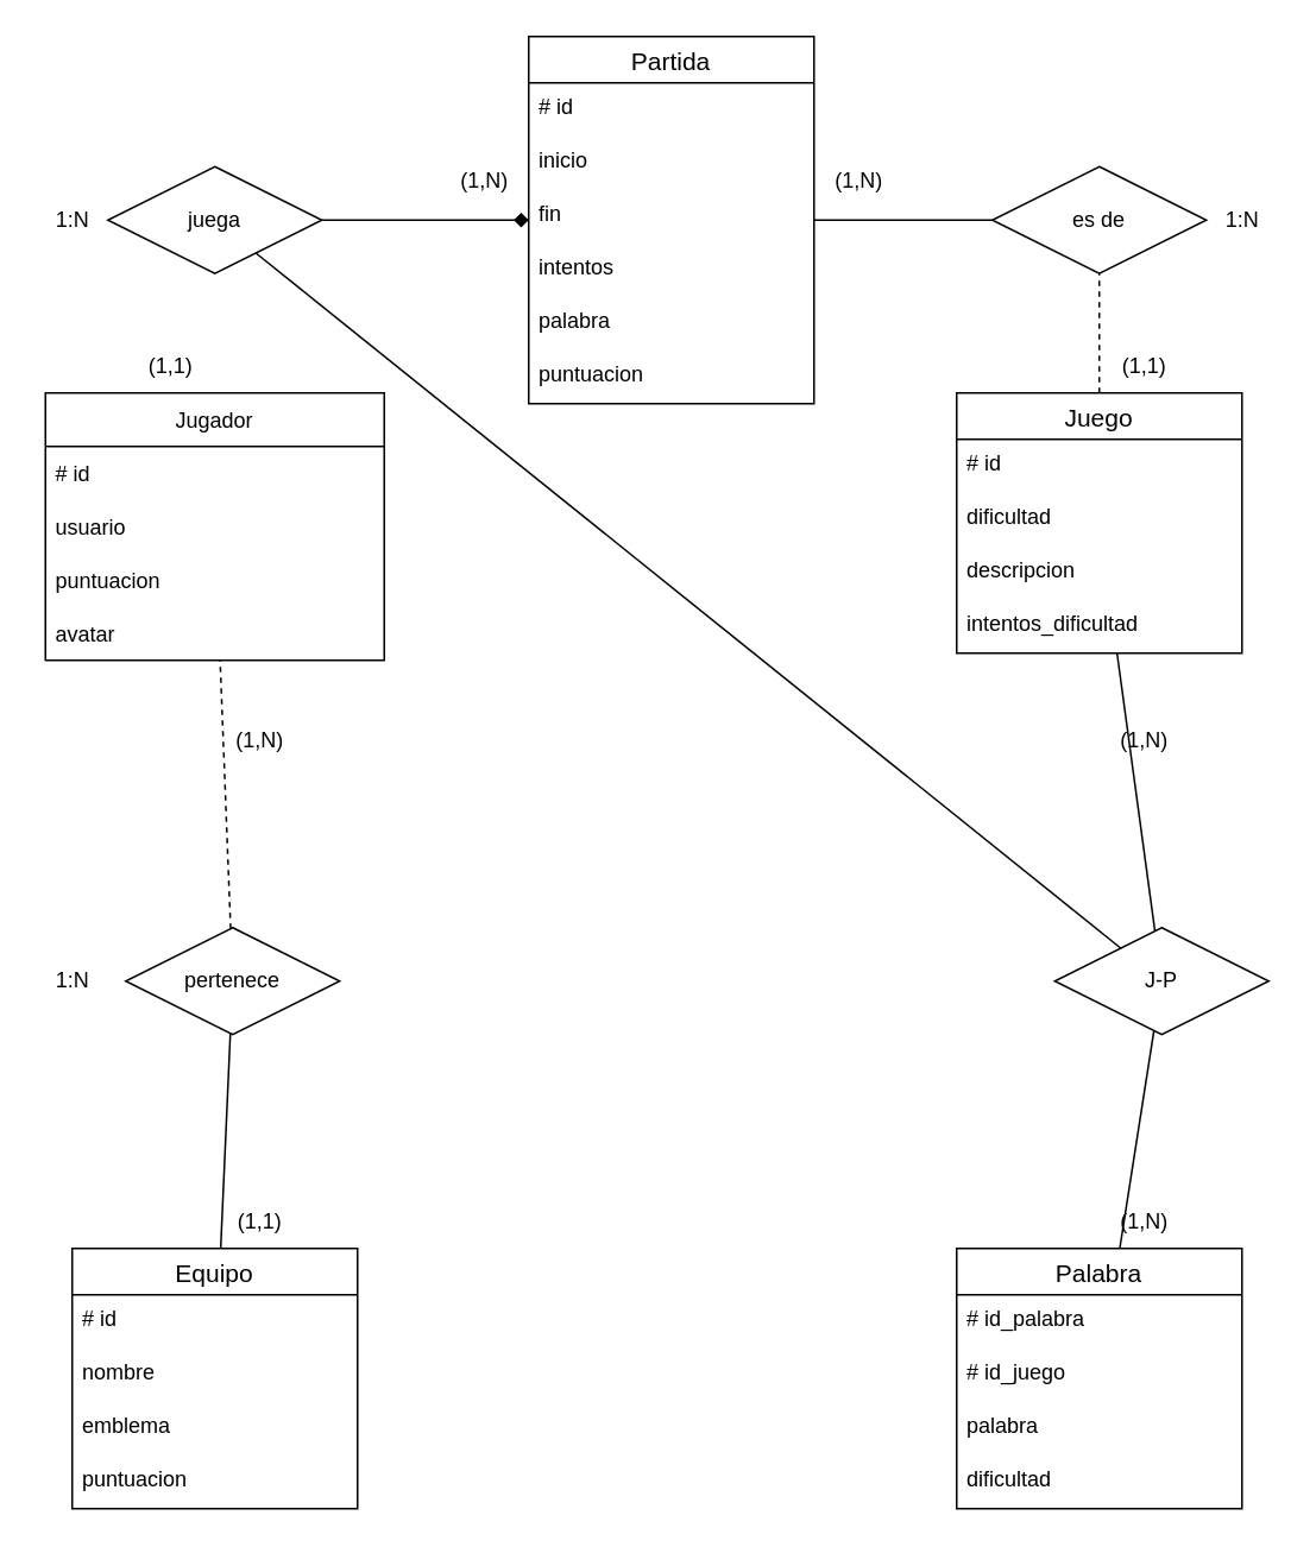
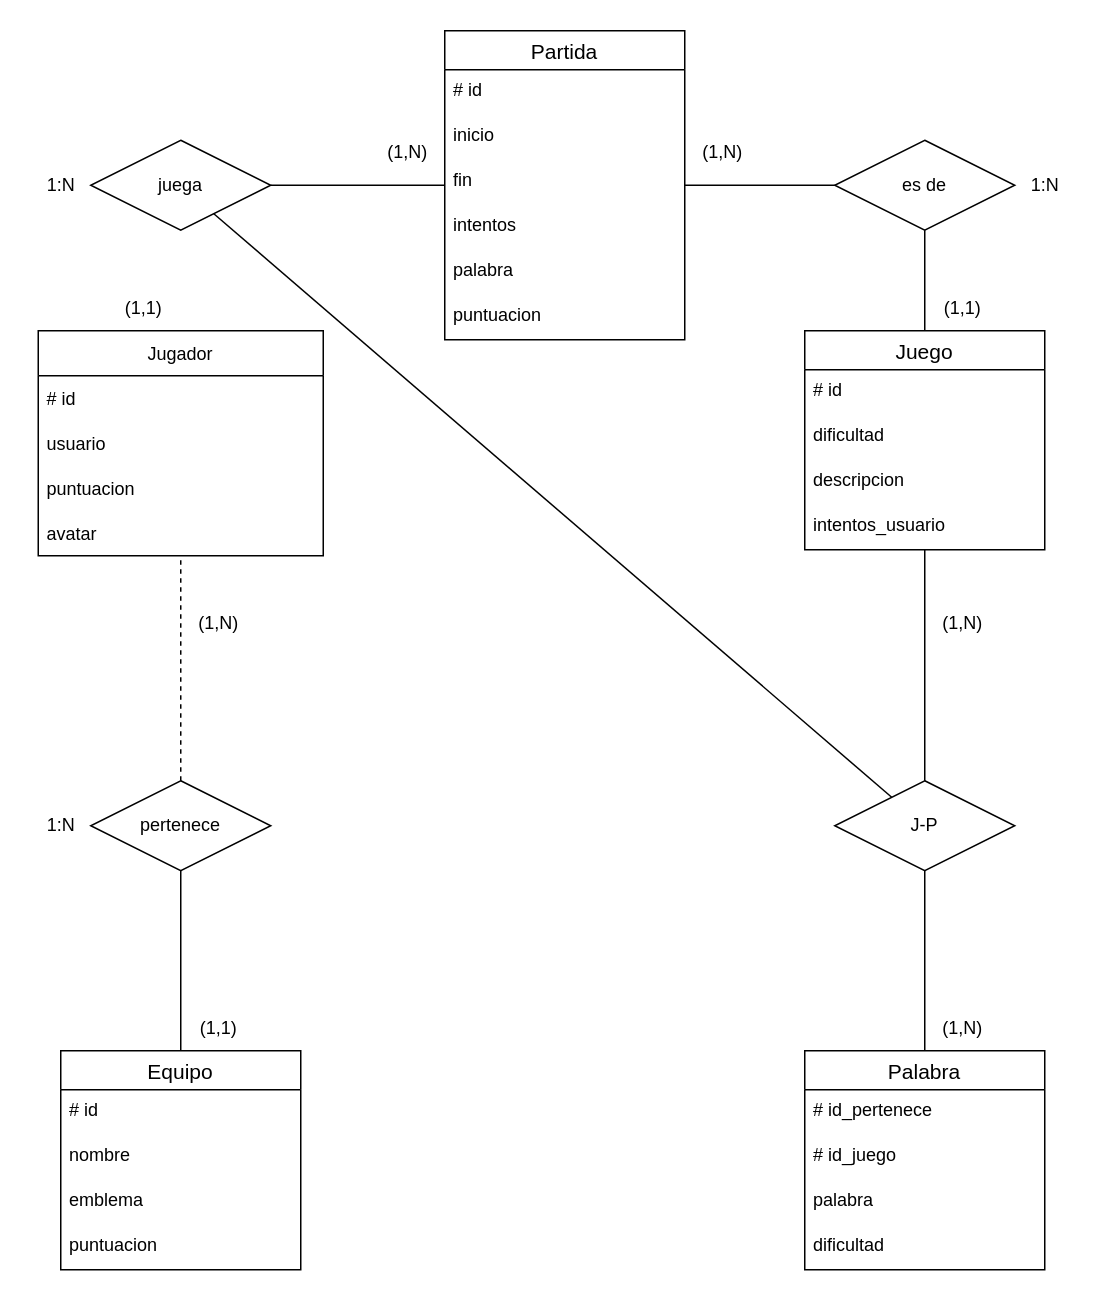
  <mxCell id="0" />
  <mxCell id="1" parent="0" />
  <mxCell id="2" value="Jugador" style="swimlane;fontStyle=0;childLayout=stackLayout;horizontal=1;startSize=30;horizontalStack=0;resizeParent=1;resizeParentMax=0;resizeLast=0;collapsible=1;marginBottom=0;" parent="1" vertex="1"><mxGeometry x="25" y="220" width="190" height="150" as="geometry" /></mxCell>
  <mxCell id="3" value="# id" style="text;strokeColor=none;fillColor=none;align=left;verticalAlign=middle;spacingLeft=4;spacingRight=4;overflow=hidden;points=[[0,0.5],[1,0.5]];portConstraint=eastwest;rotatable=0;" parent="2" vertex="1"><mxGeometry y="30" width="190" height="30" as="geometry" /></mxCell>
  <mxCell id="4" value="usuario" style="text;strokeColor=none;fillColor=none;align=left;verticalAlign=middle;spacingLeft=4;spacingRight=4;overflow=hidden;points=[[0,0.5],[1,0.5]];portConstraint=eastwest;rotatable=0;" parent="2" vertex="1"><mxGeometry y="60" width="190" height="30" as="geometry" /></mxCell>
  <mxCell id="5" value="puntuacion" style="text;strokeColor=none;fillColor=none;align=left;verticalAlign=middle;spacingLeft=4;spacingRight=4;overflow=hidden;points=[[0,0.5],[1,0.5]];portConstraint=eastwest;rotatable=0;" parent="2" vertex="1"><mxGeometry y="90" width="190" height="30" as="geometry" /></mxCell>
  <mxCell id="6" value="avatar" style="text;strokeColor=none;fillColor=none;align=left;verticalAlign=middle;spacingLeft=4;spacingRight=4;overflow=hidden;points=[[0,0.5],[1,0.5]];portConstraint=eastwest;rotatable=0;" parent="2" vertex="1"><mxGeometry y="120" width="190" height="30" as="geometry" /></mxCell>
  <mxCell id="7" value="Equipo" style="swimlane;fontStyle=0;childLayout=stackLayout;horizontal=1;startSize=26;horizontalStack=0;resizeParent=1;resizeParentMax=0;resizeLast=0;collapsible=1;marginBottom=0;align=center;fontSize=14;" parent="1" vertex="1"><mxGeometry x="40" y="700" width="160" height="146" as="geometry" /></mxCell>
  <mxCell id="8" value="# id" style="text;strokeColor=none;fillColor=none;spacingLeft=4;spacingRight=4;overflow=hidden;rotatable=0;points=[[0,0.5],[1,0.5]];portConstraint=eastwest;fontSize=12;" parent="7" vertex="1"><mxGeometry y="26" width="160" height="30" as="geometry" /></mxCell>
  <mxCell id="9" value="nombre" style="text;strokeColor=none;fillColor=none;spacingLeft=4;spacingRight=4;overflow=hidden;rotatable=0;points=[[0,0.5],[1,0.5]];portConstraint=eastwest;fontSize=12;" parent="7" vertex="1"><mxGeometry y="56" width="160" height="30" as="geometry" /></mxCell>
  <mxCell id="10" value="emblema" style="text;strokeColor=none;fillColor=none;spacingLeft=4;spacingRight=4;overflow=hidden;rotatable=0;points=[[0,0.5],[1,0.5]];portConstraint=eastwest;fontSize=12;" parent="7" vertex="1"><mxGeometry y="86" width="160" height="30" as="geometry" /></mxCell>
  <mxCell id="11" value="puntuacion" style="text;strokeColor=none;fillColor=none;spacingLeft=4;spacingRight=4;overflow=hidden;rotatable=0;points=[[0,0.5],[1,0.5]];portConstraint=eastwest;fontSize=12;" parent="7" vertex="1"><mxGeometry y="116" width="160" height="30" as="geometry" /></mxCell>
  <mxCell id="12" value="Partida" style="swimlane;fontStyle=0;childLayout=stackLayout;horizontal=1;startSize=26;horizontalStack=0;resizeParent=1;resizeParentMax=0;resizeLast=0;collapsible=1;marginBottom=0;align=center;fontSize=14;" parent="1" vertex="1"><mxGeometry x="296" y="20" width="160" height="206" as="geometry" /></mxCell>
  <mxCell id="13" value="# id" style="text;strokeColor=none;fillColor=none;spacingLeft=4;spacingRight=4;overflow=hidden;rotatable=0;points=[[0,0.5],[1,0.5]];portConstraint=eastwest;fontSize=12;" parent="12" vertex="1"><mxGeometry y="26" width="160" height="30" as="geometry" /></mxCell>
  <mxCell id="14" value="inicio" style="text;strokeColor=none;fillColor=none;spacingLeft=4;spacingRight=4;overflow=hidden;rotatable=0;points=[[0,0.5],[1,0.5]];portConstraint=eastwest;fontSize=12;" parent="12" vertex="1"><mxGeometry y="56" width="160" height="30" as="geometry" /></mxCell>
  <mxCell id="15" value="fin" style="text;strokeColor=none;fillColor=none;spacingLeft=4;spacingRight=4;overflow=hidden;rotatable=0;points=[[0,0.5],[1,0.5]];portConstraint=eastwest;fontSize=12;" vertex="1" parent="12"><mxGeometry y="86" width="160" height="30" as="geometry" /></mxCell>
  <mxCell id="16" value="intentos" style="text;strokeColor=none;fillColor=none;spacingLeft=4;spacingRight=4;overflow=hidden;rotatable=0;points=[[0,0.5],[1,0.5]];portConstraint=eastwest;fontSize=12;" parent="12" vertex="1"><mxGeometry y="116" width="160" height="30" as="geometry" /></mxCell>
  <mxCell id="17" value="palabra" style="text;strokeColor=none;fillColor=none;spacingLeft=4;spacingRight=4;overflow=hidden;rotatable=0;points=[[0,0.5],[1,0.5]];portConstraint=eastwest;fontSize=12;" vertex="1" parent="12"><mxGeometry y="146" width="160" height="30" as="geometry" /></mxCell>
  <mxCell id="18" value="puntuacion" style="text;strokeColor=none;fillColor=none;spacingLeft=4;spacingRight=4;overflow=hidden;rotatable=0;points=[[0,0.5],[1,0.5]];portConstraint=eastwest;fontSize=12;" vertex="1" parent="12"><mxGeometry y="176" width="160" height="30" as="geometry" /></mxCell>
  <mxCell id="19" value="Palabra" style="swimlane;fontStyle=0;childLayout=stackLayout;horizontal=1;startSize=26;horizontalStack=0;resizeParent=1;resizeParentMax=0;resizeLast=0;collapsible=1;marginBottom=0;align=center;fontSize=14;" parent="1" vertex="1"><mxGeometry x="536" y="700" width="160" height="146" as="geometry"><mxRectangle x="667" y="400" width="70" height="30" as="alternateBounds" /></mxGeometry></mxCell>
- <mxCell id="20" value="# id_palabra" style="text;strokeColor=none;fillColor=none;spacingLeft=4;spacingRight=4;overflow=hidden;rotatable=0;points=[[0,0.5],[1,0.5]];portConstraint=eastwest;fontSize=12;" parent="19" vertex="1"><mxGeometry y="26" width="160" height="30" as="geometry" /></mxCell>
+ <mxCell id="20" value="# id_pertenece" style="text;strokeColor=none;fillColor=none;spacingLeft=4;spacingRight=4;overflow=hidden;rotatable=0;points=[[0,0.5],[1,0.5]];portConstraint=eastwest;fontSize=12;" parent="19" vertex="1"><mxGeometry y="26" width="160" height="30" as="geometry" /></mxCell>
  <mxCell id="21" value="# id_juego" style="text;strokeColor=none;fillColor=none;spacingLeft=4;spacingRight=4;overflow=hidden;rotatable=0;points=[[0,0.5],[1,0.5]];portConstraint=eastwest;fontSize=12;" parent="19" vertex="1"><mxGeometry y="56" width="160" height="30" as="geometry" /></mxCell>
  <mxCell id="22" value="palabra" style="text;strokeColor=none;fillColor=none;spacingLeft=4;spacingRight=4;overflow=hidden;rotatable=0;points=[[0,0.5],[1,0.5]];portConstraint=eastwest;fontSize=12;" parent="19" vertex="1"><mxGeometry y="86" width="160" height="30" as="geometry" /></mxCell>
  <mxCell id="23" value="dificultad" style="text;strokeColor=none;fillColor=none;spacingLeft=4;spacingRight=4;overflow=hidden;rotatable=0;points=[[0,0.5],[1,0.5]];portConstraint=eastwest;fontSize=12;" parent="19" vertex="1"><mxGeometry y="116" width="160" height="30" as="geometry" /></mxCell>
- <mxCell id="24" value="J-P" style="shape=rhombus;perimeter=rhombusPerimeter;whiteSpace=wrap;html=1;align=center;" parent="1" vertex="1"><mxGeometry x="591" y="520" width="120" height="60" as="geometry" /></mxCell>
+ <mxCell id="24" value="J-P" style="shape=rhombus;perimeter=rhombusPerimeter;whiteSpace=wrap;html=1;align=center;" parent="1" vertex="1"><mxGeometry x="556" y="520" width="120" height="60" as="geometry" /></mxCell>
  <mxCell id="25" value="" style="endArrow=none;html=1;rounded=0;" parent="1" target="24" edge="1" source="19"><mxGeometry width="50" height="50" relative="1" as="geometry"><mxPoint x="616" y="410" as="sourcePoint" /><mxPoint x="401" y="380" as="targetPoint" /></mxGeometry></mxCell>
  <mxCell id="26" value="(1,N)" style="text;html=1;align=center;verticalAlign=middle;resizable=0;points=[];autosize=1;strokeColor=none;fillColor=none;" parent="1" vertex="1"><mxGeometry x="616" y="670" width="50" height="30" as="geometry" /></mxCell>
  <mxCell id="27" value="es de" style="shape=rhombus;perimeter=rhombusPerimeter;whiteSpace=wrap;html=1;align=center;" parent="1" vertex="1"><mxGeometry x="556" y="93" width="120" height="60" as="geometry" /></mxCell>
  <mxCell id="28" value="" style="endArrow=none;html=1;rounded=0;" parent="1" source="12" target="27" edge="1"><mxGeometry width="50" height="50" relative="1" as="geometry"><mxPoint x="631" y="376" as="sourcePoint" /><mxPoint x="615.969" y="80" as="targetPoint" /></mxGeometry></mxCell>
  <mxCell id="29" value="(1,1)" style="text;html=1;align=center;verticalAlign=middle;resizable=0;points=[];autosize=1;strokeColor=none;fillColor=none;" parent="1" vertex="1"><mxGeometry x="616" y="190" width="50" height="30" as="geometry" /></mxCell>
  <mxCell id="30" value="(1,N)" style="text;html=1;align=center;verticalAlign=middle;resizable=0;points=[];autosize=1;strokeColor=none;fillColor=none;" parent="1" vertex="1"><mxGeometry x="456" y="86" width="50" height="30" as="geometry" /></mxCell>
  <mxCell id="31" value="1:N" style="text;html=1;align=center;verticalAlign=middle;resizable=0;points=[];autosize=1;strokeColor=none;fillColor=none;" parent="1" vertex="1"><mxGeometry x="676" y="108" width="40" height="30" as="geometry" /></mxCell>
- <mxCell id="32" value="pertenece" style="shape=rhombus;perimeter=rhombusPerimeter;whiteSpace=wrap;html=1;align=center;" parent="1" vertex="1"><mxGeometry x="70" y="520" width="120" height="60" as="geometry" /></mxCell>
+ <mxCell id="32" value="pertenece" style="shape=rhombus;perimeter=rhombusPerimeter;whiteSpace=wrap;html=1;align=center;" parent="1" vertex="1"><mxGeometry x="60" y="520" width="120" height="60" as="geometry" /></mxCell>
  <mxCell id="33" value="(1,N)" style="text;html=1;align=center;verticalAlign=middle;resizable=0;points=[];autosize=1;strokeColor=none;fillColor=none;" parent="1" vertex="1"><mxGeometry x="120" y="400" width="50" height="30" as="geometry" /></mxCell>
  <mxCell id="34" value="" style="endArrow=none;html=1;rounded=0;" parent="1" source="32" target="7" edge="1"><mxGeometry relative="1" as="geometry"><mxPoint x="-51" y="200" as="sourcePoint" /><mxPoint x="-181" y="200" as="targetPoint" /></mxGeometry></mxCell>
  <mxCell id="35" value="juega" style="shape=rhombus;perimeter=rhombusPerimeter;whiteSpace=wrap;html=1;align=center;" parent="1" vertex="1"><mxGeometry x="60" y="93" width="120" height="60" as="geometry" /></mxCell>
  <mxCell id="36" value="(1,N)" style="text;html=1;align=center;verticalAlign=middle;resizable=0;points=[];autosize=1;strokeColor=none;fillColor=none;" parent="1" vertex="1"><mxGeometry x="246" y="86" width="50" height="30" as="geometry" /></mxCell>
  <mxCell id="37" value="(1,1)" style="text;html=1;align=center;verticalAlign=middle;resizable=0;points=[];autosize=1;strokeColor=none;fillColor=none;" parent="1" vertex="1"><mxGeometry x="70" y="190" width="50" height="30" as="geometry" /></mxCell>
  <mxCell id="38" value="1:N" style="text;html=1;align=center;verticalAlign=middle;resizable=0;points=[];autosize=1;strokeColor=none;fillColor=none;" parent="1" vertex="1"><mxGeometry x="20" y="108" width="40" height="30" as="geometry" /></mxCell>
  <mxCell id="39" value="Juego" style="swimlane;fontStyle=0;childLayout=stackLayout;horizontal=1;startSize=26;horizontalStack=0;resizeParent=1;resizeParentMax=0;resizeLast=0;collapsible=1;marginBottom=0;align=center;fontSize=14;" vertex="1" parent="1"><mxGeometry x="536" y="220" width="160" height="146" as="geometry" /></mxCell>
  <mxCell id="40" value="# id" style="text;strokeColor=none;fillColor=none;spacingLeft=4;spacingRight=4;overflow=hidden;rotatable=0;points=[[0,0.5],[1,0.5]];portConstraint=eastwest;fontSize=12;" vertex="1" parent="39"><mxGeometry y="26" width="160" height="30" as="geometry" /></mxCell>
  <mxCell id="41" value="dificultad" style="text;strokeColor=none;fillColor=none;spacingLeft=4;spacingRight=4;overflow=hidden;rotatable=0;points=[[0,0.5],[1,0.5]];portConstraint=eastwest;fontSize=12;" vertex="1" parent="39"><mxGeometry y="56" width="160" height="30" as="geometry" /></mxCell>
  <mxCell id="42" value="descripcion" style="text;strokeColor=none;fillColor=none;spacingLeft=4;spacingRight=4;overflow=hidden;rotatable=0;points=[[0,0.5],[1,0.5]];portConstraint=eastwest;fontSize=12;" vertex="1" parent="39"><mxGeometry y="86" width="160" height="30" as="geometry" /></mxCell>
- <mxCell id="43" value="intentos_dificultad" style="text;strokeColor=none;fillColor=none;spacingLeft=4;spacingRight=4;overflow=hidden;rotatable=0;points=[[0,0.5],[1,0.5]];portConstraint=eastwest;fontSize=12;" vertex="1" parent="39"><mxGeometry y="116" width="160" height="30" as="geometry" /></mxCell>
+ <mxCell id="43" value="intentos_usuario" style="text;strokeColor=none;fillColor=none;spacingLeft=4;spacingRight=4;overflow=hidden;rotatable=0;points=[[0,0.5],[1,0.5]];portConstraint=eastwest;fontSize=12;" vertex="1" parent="39"><mxGeometry y="116" width="160" height="30" as="geometry" /></mxCell>
  <mxCell id="44" value="" style="endArrow=none;html=1;rounded=0;dashed=1;" edge="1" parent="1" source="32" target="2"><mxGeometry width="50" height="50" relative="1" as="geometry"><mxPoint x="245" y="440" as="sourcePoint" /><mxPoint x="295" y="390" as="targetPoint" /></mxGeometry></mxCell>
  <mxCell id="45" value="" style="endArrow=none;html=1;rounded=0;" edge="1" parent="1" source="24" target="39"><mxGeometry width="50" height="50" relative="1" as="geometry"><mxPoint x="275" y="400" as="sourcePoint" /><mxPoint x="325" y="350" as="targetPoint" /></mxGeometry></mxCell>
- <mxCell id="46" value="" style="endArrow=diamond;html=1;rounded=0;" edge="1" parent="1" source="35" target="12"><mxGeometry width="50" height="50" relative="1" as="geometry"><mxPoint x="275" y="270" as="sourcePoint" /><mxPoint x="325" y="220" as="targetPoint" /></mxGeometry></mxCell>
+ <mxCell id="46" value="" style="endArrow=none;html=1;rounded=0;" edge="1" parent="1" source="35" target="12"><mxGeometry width="50" height="50" relative="1" as="geometry"><mxPoint x="275" y="270" as="sourcePoint" /><mxPoint x="325" y="220" as="targetPoint" /></mxGeometry></mxCell>
  <mxCell id="47" value="" style="endArrow=none;html=1;rounded=0;" edge="1" parent="1" source="35" target="24"><mxGeometry width="50" height="50" relative="1" as="geometry"><mxPoint x="275" y="270" as="sourcePoint" /><mxPoint x="325" y="220" as="targetPoint" /></mxGeometry></mxCell>
- <mxCell id="48" value="" style="endArrow=none;html=1;rounded=0;dashed=1;" edge="1" parent="1" source="39" target="27"><mxGeometry width="50" height="50" relative="1" as="geometry"><mxPoint x="275" y="270" as="sourcePoint" /><mxPoint x="325" y="220" as="targetPoint" /></mxGeometry></mxCell>
+ <mxCell id="48" value="" style="endArrow=none;html=1;rounded=0;" edge="1" parent="1" source="39" target="27"><mxGeometry width="50" height="50" relative="1" as="geometry"><mxPoint x="275" y="270" as="sourcePoint" /><mxPoint x="325" y="220" as="targetPoint" /></mxGeometry></mxCell>
  <mxCell id="49" value="(1,N)" style="text;html=1;align=center;verticalAlign=middle;resizable=0;points=[];autosize=1;strokeColor=none;fillColor=none;" vertex="1" parent="1"><mxGeometry x="616" y="400" width="50" height="30" as="geometry" /></mxCell>
  <mxCell id="50" value="(1,1)" style="text;html=1;align=center;verticalAlign=middle;resizable=0;points=[];autosize=1;strokeColor=none;fillColor=none;" vertex="1" parent="1"><mxGeometry x="120" y="670" width="50" height="30" as="geometry" /></mxCell>
  <mxCell id="51" value="1:N" style="text;html=1;align=center;verticalAlign=middle;resizable=0;points=[];autosize=1;strokeColor=none;fillColor=none;" vertex="1" parent="1"><mxGeometry x="20" y="535" width="40" height="30" as="geometry" /></mxCell>
